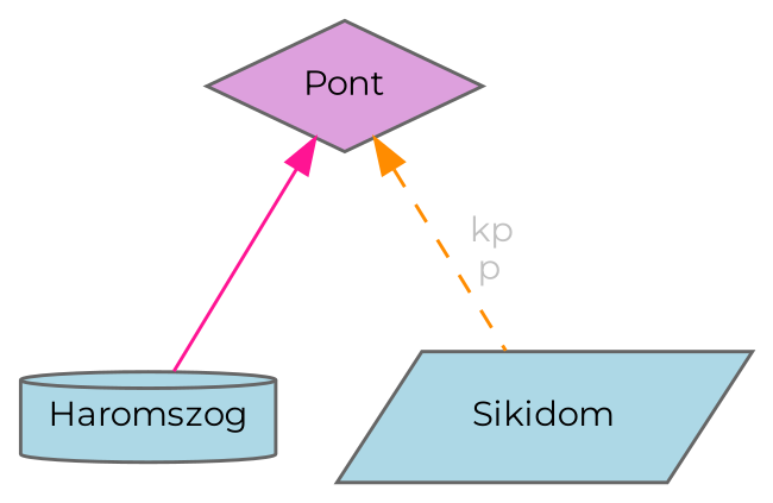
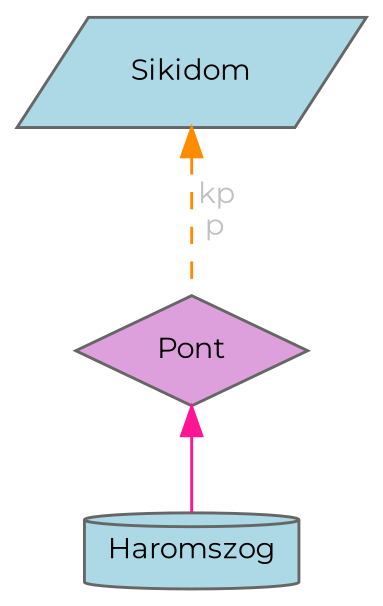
  digraph {
    fontname=Montserrat
    node [color=gray40 fillcolor=lightblue fontname=Montserrat fontsize=10 style=filled]
    edge [dir=back fontname=Montserrat fontsize=10 labelfontname=Helvetica labelfontsize=10]
    n1 [fontcolor=black height=0.2 label=Haromszog shape=cylinder width=0.4]
    n2 [height=0.2 label=Sikidom shape=parallelogram width=0.4]
    n3 [fillcolor=plum height=0.2 label=Pont shape=diamond width=0.4]
    n3 -> n1 [color=deeppink style=solid]
-   n3 -> n2 [color=darkorange fontcolor=grey label=" kp\np" style=dashed]
+   n2 -> n3 [color=darkorange fontcolor=grey label=" kp\np" style=dashed]
  }
